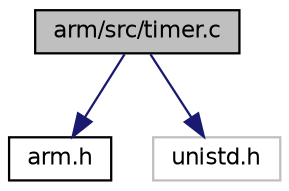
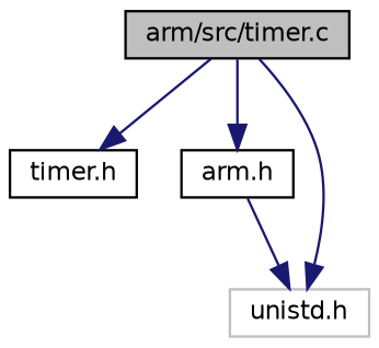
  digraph {
    node [color=black fillcolor=white fontname=Helvetica fontsize=10 shape=record style=filled]
    edge [color=midnightblue fontname=Helvetica fontsize=10 labelfontname=Helvetica labelfontsize=10 style=solid]
    n1 [fillcolor=grey75 fontcolor=black height=0.2 label="arm/src/timer.c" width=0.4]
+   n2 [height=0.2 label="timer.h" width=0.4]
    n3 [height=0.2 label="arm.h" width=0.4]
    n4 [color=grey75 height=0.2 label="unistd.h" width=0.4]
+   n1 -> n2
    n1 -> n3
    n1 -> n4
+   n3 -> n4
  }
